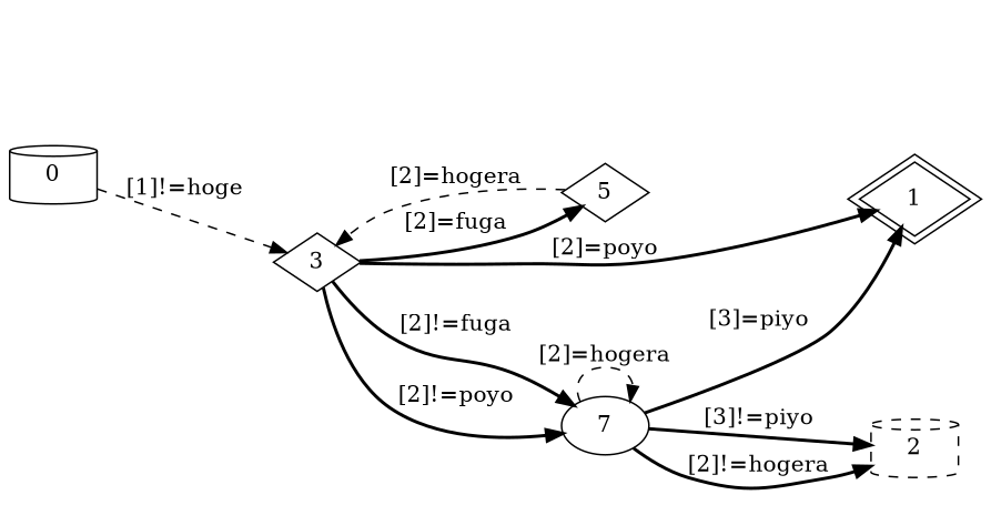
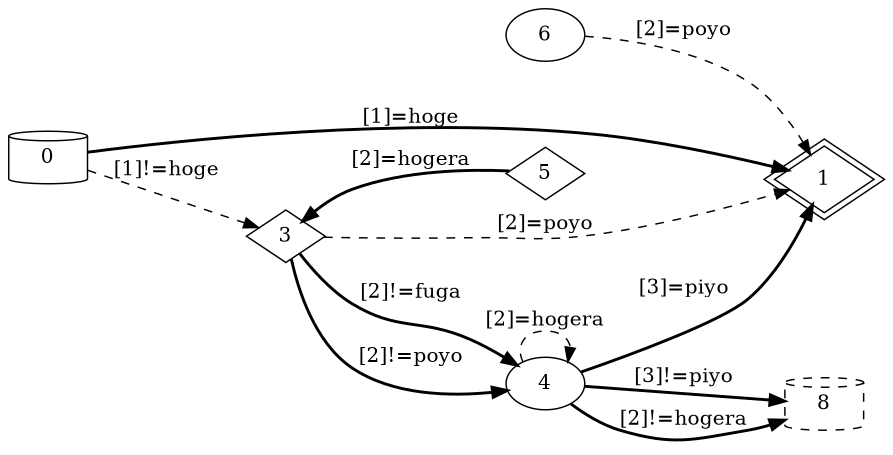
  digraph {
    rankdir=LR
    node [shape=diamond]
    edge [style=bold]
    1 [peripheries=2]
-   2 [shape=cylinder style=dashed]
+   2 [shape=cylinder style=dashed label=8]
    0 [shape=cylinder]
    3
-   4 [shape=ellipse label=7]
+   4 [shape=ellipse]
    5
+   6 [shape=ellipse]
+   0 -> 1 [label="[1]=hoge"]
    0 -> 3 [label="[1]!=hoge" style=dashed]
-   3 -> 1 [label="[2]=poyo"]
+   3 -> 1 [label="[2]=poyo" style=dashed]
    3 -> 4 [label="[2]!=fuga"]
    3 -> 4 [label="[2]!=poyo"]
-   3 -> 5 [label="[2]=fuga"]
    4 -> 1 [label="[3]=piyo"]
    4 -> 2 [label="[2]!=hogera"]
    4 -> 2 [label="[3]!=piyo"]
    4 -> 4 [label="[2]=hogera" style=dashed]
-   5 -> 3 [label="[2]=hogera" style=dashed]
+   5 -> 3 [label="[2]=hogera"]
+   6 -> 1 [label="[2]=poyo" style=dashed]
  }
